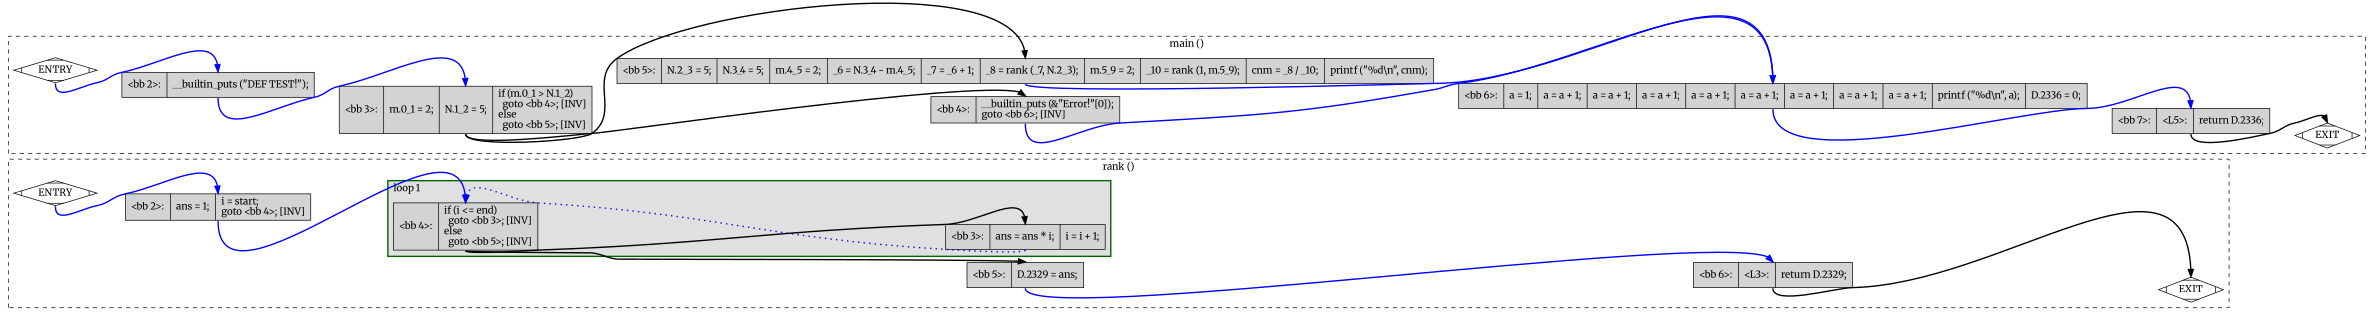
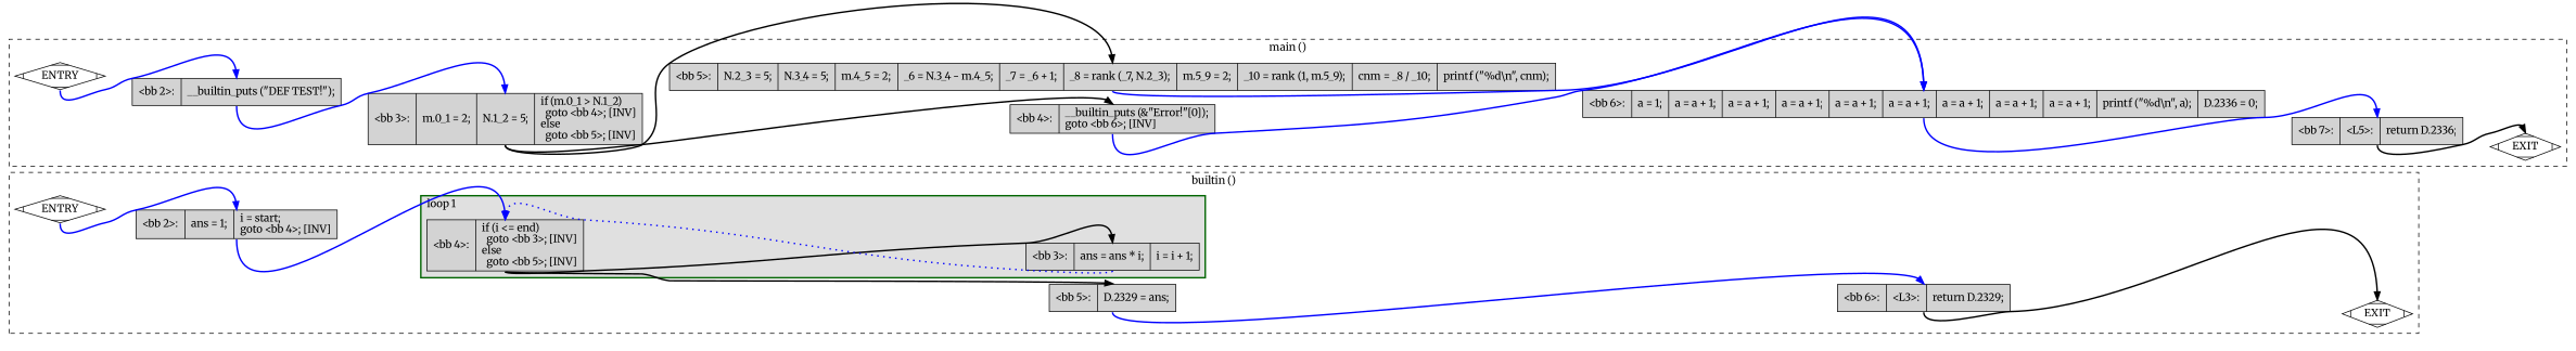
  digraph {
    rankdir=LR
    fontname=Merriweather
    node [fillcolor=lightgrey shape=record style=filled fontname=Merriweather]
    edge [color=blue constraint=true headport=n style="solid,bold" tailport=s weight=100 fontname=Merriweather]
    n1 [label="{\<bb\ 4\>:\l|if\ (i\ \<=\ end)\l\ \ goto\ \<bb\ 3\>;\ [INV]\lelse\l\ \ goto\ \<bb\ 5\>;\ [INV]\l}"]
    n2 [label="{\<bb\ 3\>:\l|ans\ =\ ans\ *\ i;\l|i\ =\ i\ +\ 1;\l}"]
    n3 [label="{\<bb\ 5\>:\l|D.2329\ =\ ans;\l}"]
    n4 [fillcolor=white label=ENTRY shape=Mdiamond]
    n5 [fillcolor=white label=EXIT shape=Mdiamond]
    n6 [label="{\<bb\ 2\>:\l|ans\ =\ 1;\l|i\ =\ start;\lgoto\ \<bb\ 4\>;\ [INV]\l}"]
    n7 [label="{\<bb\ 6\>:\l|\<L3\>:\l|return\ D.2329;\l}"]
    n8 [fillcolor=white label=ENTRY shape=Mdiamond]
    n9 [fillcolor=white label=EXIT shape=Mdiamond]
    n10 [label="{\<bb\ 2\>:\l|__builtin_puts\ (\"DEF\ TEST!\");\l}"]
    n11 [label="{\<bb\ 3\>:\l|m.0_1\ =\ 2;\l|N.1_2\ =\ 5;\l|if\ (m.0_1\ \>\ N.1_2)\l\ \ goto\ \<bb\ 4\>;\ [INV]\lelse\l\ \ goto\ \<bb\ 5\>;\ [INV]\l}"]
    n12 [label="{\<bb\ 4\>:\l|__builtin_puts\ (&\"Error!\"[0]);\lgoto\ \<bb\ 6\>;\ [INV]\l}"]
    n13 [label="{\<bb\ 5\>:\l|N.2_3\ =\ 5;\l|N.3_4\ =\ 5;\l|m.4_5\ =\ 2;\l|_6\ =\ N.3_4\ -\ m.4_5;\l|_7\ =\ _6\ +\ 1;\l|_8\ =\ rank\ (_7,\ N.2_3);\l|m.5_9\ =\ 2;\l|_10\ =\ rank\ (1,\ m.5_9);\l|cnm\ =\ _8\ /\ _10;\l|printf\ (\"%d\\n\",\ cnm);\l}"]
    n14 [label="{\<bb\ 6\>:\l|a\ =\ 1;\l|a\ =\ a\ +\ 1;\l|a\ =\ a\ +\ 1;\l|a\ =\ a\ +\ 1;\l|a\ =\ a\ +\ 1;\l|a\ =\ a\ +\ 1;\l|a\ =\ a\ +\ 1;\l|a\ =\ a\ +\ 1;\l|a\ =\ a\ +\ 1;\l|printf\ (\"%d\\n\",\ a);\l|D.2336\ =\ 0;\l}"]
    n15 [label="{\<bb\ 7\>:\l|\<L5\>:\l|return\ D.2336;\l}"]
    subgraph cluster_1 {
      color=black
-     label="rank ()"
+     label="builtin ()"
      style=dashed
      n3
      n4
      n5
      n6
      n7
      subgraph cluster_2 {
        color=darkgreen
        fillcolor=grey88
        label="loop 1"
        labeljust=l
        penwidth=2
        style=filled
        n1
        n2
      }
    }
    subgraph cluster_3 {
      color=black
      label="main ()"
      style=dashed
      n8
      n9
      n10
      n11
      n12
      n13
      n14
      n15
    }
    n1 -> n2 [color=black weight=10]
    n1 -> n3 [color=black weight=10]
    n2 -> n1 [constraint=false style="dotted,bold" weight=10]
    n3 -> n7
    n4 -> n5 [style=invis color="" weight=""]
    n4 -> n6
    n6 -> n1
    n7 -> n5 [color=black weight=10]
    n8 -> n9 [style=invis color="" weight=""]
    n8 -> n10
    n10 -> n11
    n11 -> n12 [color=black weight=10]
    n11 -> n13 [color=black weight=10]
    n12 -> n14
    n13 -> n14
    n14 -> n15
    n15 -> n9 [color=black weight=10]
  }
